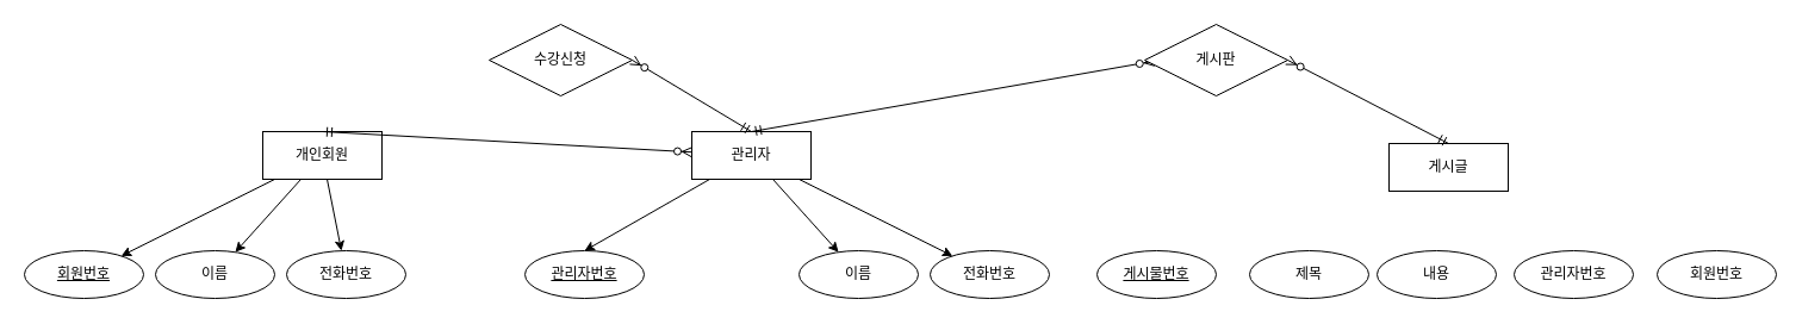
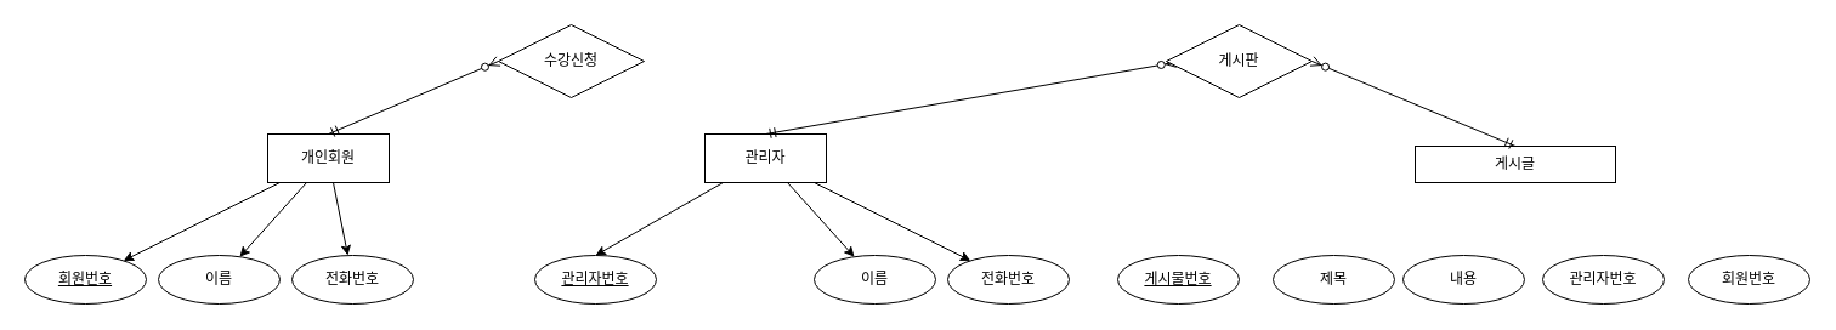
  <mxCell id="0" />
  <mxCell id="1" parent="0" />
  <mxCell id="2" style="rounded=0;orthogonalLoop=1;jettySize=auto;html=1;" parent="1" source="5" target="6" edge="1"><mxGeometry relative="1" as="geometry" /></mxCell>
  <mxCell id="3" style="rounded=0;orthogonalLoop=1;jettySize=auto;html=1;" parent="1" source="5" target="7" edge="1"><mxGeometry relative="1" as="geometry" /></mxCell>
  <mxCell id="4" style="rounded=0;orthogonalLoop=1;jettySize=auto;html=1;" parent="1" source="5" target="8" edge="1"><mxGeometry relative="1" as="geometry" /></mxCell>
  <mxCell id="5" value="개인회원" style="whiteSpace=wrap;html=1;align=center;" parent="1" vertex="1"><mxGeometry x="220" y="110" width="100" height="40" as="geometry" /></mxCell>
  <mxCell id="6" value="회원번호" style="ellipse;whiteSpace=wrap;html=1;align=center;fontStyle=4;" parent="1" vertex="1"><mxGeometry x="20" y="210" width="100" height="40" as="geometry" /></mxCell>
  <mxCell id="7" value="이름" style="ellipse;whiteSpace=wrap;html=1;align=center;" parent="1" vertex="1"><mxGeometry x="130" y="210" width="100" height="40" as="geometry" /></mxCell>
  <mxCell id="8" value="전화번호" style="ellipse;whiteSpace=wrap;html=1;align=center;" parent="1" vertex="1"><mxGeometry x="240" y="210" width="100" height="40" as="geometry" /></mxCell>
  <mxCell id="9" style="rounded=0;orthogonalLoop=1;jettySize=auto;html=1;entryX=0.5;entryY=0;entryDx=0;entryDy=0;" parent="1" source="12" target="13" edge="1"><mxGeometry relative="1" as="geometry" /></mxCell>
  <mxCell id="10" style="rounded=0;orthogonalLoop=1;jettySize=auto;html=1;" parent="1" source="12" target="14" edge="1"><mxGeometry relative="1" as="geometry" /></mxCell>
  <mxCell id="11" style="rounded=0;orthogonalLoop=1;jettySize=auto;html=1;" parent="1" source="12" target="15" edge="1"><mxGeometry relative="1" as="geometry" /></mxCell>
  <mxCell id="12" value="관리자" style="whiteSpace=wrap;html=1;align=center;" parent="1" vertex="1"><mxGeometry x="580" y="110" width="100" height="40" as="geometry" /></mxCell>
  <mxCell id="13" value="관리자번호" style="ellipse;whiteSpace=wrap;html=1;align=center;fontStyle=4;" parent="1" vertex="1"><mxGeometry x="440" y="210" width="100" height="40" as="geometry" /></mxCell>
  <mxCell id="14" value="이름" style="ellipse;whiteSpace=wrap;html=1;align=center;" parent="1" vertex="1"><mxGeometry x="670" y="210" width="100" height="40" as="geometry" /></mxCell>
  <mxCell id="15" value="전화번호" style="ellipse;whiteSpace=wrap;html=1;align=center;" parent="1" vertex="1"><mxGeometry x="780" y="210" width="100" height="40" as="geometry" /></mxCell>
- <mxCell id="16" value="게시글" style="whiteSpace=wrap;html=1;align=center;" parent="1" vertex="1"><mxGeometry x="1165" y="120" width="100" height="40" as="geometry" /></mxCell>
+ <mxCell id="16" value="게시글" style="whiteSpace=wrap;html=1;align=center;" parent="1" vertex="1"><mxGeometry x="1165" y="120" width="165" height="30" as="geometry" /></mxCell>
  <mxCell id="17" value="수강신청" style="shape=rhombus;perimeter=rhombusPerimeter;whiteSpace=wrap;html=1;align=center;" parent="1" vertex="1"><mxGeometry x="410" y="20" width="120" height="60" as="geometry" /></mxCell>
- <mxCell id="18" value="" style="fontSize=12;html=1;endArrow=ERzeroToMany;startArrow=ERmandOne;rounded=0;exitX=0.5;exitY=0;exitDx=0;exitDy=0;" parent="1" source="5" target="12" edge="1"><mxGeometry width="100" height="100" relative="1" as="geometry"><mxPoint x="520" y="-70" as="sourcePoint" /><mxPoint x="190" y="50" as="targetPoint" /></mxGeometry></mxCell>
- <mxCell id="19" value="" style="fontSize=12;html=1;endArrow=ERzeroToMany;startArrow=ERmandOne;rounded=0;exitX=0.5;exitY=0;exitDx=0;exitDy=0;entryX=1;entryY=0.5;entryDx=0;entryDy=0;" parent="1" source="12" target="17" edge="1"><mxGeometry width="100" height="100" relative="1" as="geometry"><mxPoint x="1115" y="-150" as="sourcePoint" /><mxPoint x="1010" y="-80" as="targetPoint" /></mxGeometry></mxCell>
+ <mxCell id="18" value="" style="fontSize=12;html=1;endArrow=ERzeroToMany;startArrow=ERmandOne;rounded=0;exitX=0.5;exitY=0;exitDx=0;exitDy=0;entryX=0;entryY=0.5;entryDx=0;entryDy=0;" parent="1" source="5" target="17" edge="1"><mxGeometry width="100" height="100" relative="1" as="geometry"><mxPoint x="520" y="-70" as="sourcePoint" /><mxPoint x="190" y="50" as="targetPoint" /></mxGeometry></mxCell>
  <mxCell id="20" value="제목" style="ellipse;whiteSpace=wrap;html=1;align=center;" parent="1" vertex="1"><mxGeometry x="1048" y="210" width="100" height="40" as="geometry" /></mxCell>
  <mxCell id="21" value="게시물번호" style="ellipse;whiteSpace=wrap;html=1;align=center;fontStyle=4;" parent="1" vertex="1"><mxGeometry x="920" y="210" width="100" height="40" as="geometry" /></mxCell>
  <mxCell id="22" value="내용" style="ellipse;whiteSpace=wrap;html=1;align=center;" parent="1" vertex="1"><mxGeometry x="1155" y="210" width="100" height="40" as="geometry" /></mxCell>
  <mxCell id="23" value="관리자번호" style="ellipse;whiteSpace=wrap;html=1;align=center;" parent="1" vertex="1"><mxGeometry x="1270" y="210" width="100" height="40" as="geometry" /></mxCell>
  <mxCell id="24" value="회원번호" style="ellipse;whiteSpace=wrap;html=1;align=center;" parent="1" vertex="1"><mxGeometry x="1390" y="210" width="100" height="40" as="geometry" /></mxCell>
  <mxCell id="25" value="" style="fontSize=12;html=1;endArrow=ERzeroToMany;startArrow=ERmandOne;rounded=0;exitX=0.5;exitY=0;exitDx=0;exitDy=0;entryX=0.063;entryY=0.515;entryDx=0;entryDy=0;entryPerimeter=0;" edge="1" parent="1" source="12" target="26"><mxGeometry width="100" height="100" relative="1" as="geometry"><mxPoint x="1030" y="20" as="sourcePoint" /><mxPoint x="940" y="60" as="targetPoint" /></mxGeometry></mxCell>
  <mxCell id="26" value="게시판" style="shape=rhombus;perimeter=rhombusPerimeter;whiteSpace=wrap;html=1;align=center;" vertex="1" parent="1"><mxGeometry x="960" y="20" width="120" height="60" as="geometry" /></mxCell>
  <mxCell id="27" value="" style="fontSize=12;html=1;endArrow=ERzeroToMany;startArrow=ERmandOne;rounded=0;exitX=0.5;exitY=0;exitDx=0;exitDy=0;entryX=1;entryY=0.5;entryDx=0;entryDy=0;" edge="1" parent="1" source="16" target="26"><mxGeometry width="100" height="100" relative="1" as="geometry"><mxPoint x="1165" y="20" as="sourcePoint" /><mxPoint x="1503" y="-39" as="targetPoint" /></mxGeometry></mxCell>
